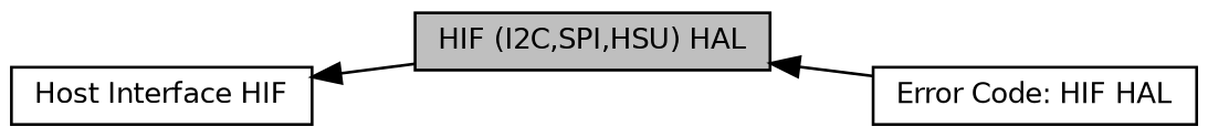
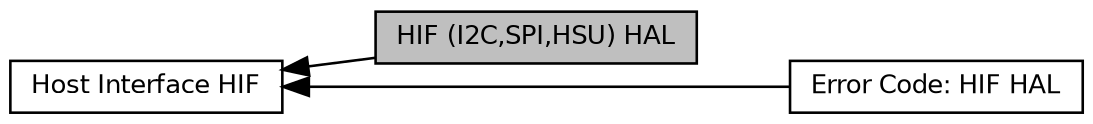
  digraph {
    rankdir=LR
    node [color=black fillcolor=white fontname=Helvetica fontsize=10 shape=record style=filled]
    edge [dir=back fontname=Helvetica fontsize=10 labelfontname=Helvetica labelfontsize=10 shape=plaintext style=solid]
    n1 [fillcolor=grey75 fontcolor=black height=0.2 label="HIF (I2C,SPI,HSU) HAL" width=0.4]
    n2 [height=0.2 label="Error Code: HIF HAL" width=0.4]
    n3 [height=0.2 label="Host Interface HIF" width=0.4]
-   n1 -> n2
+   n3 -> n2
    n3 -> n1
  }
